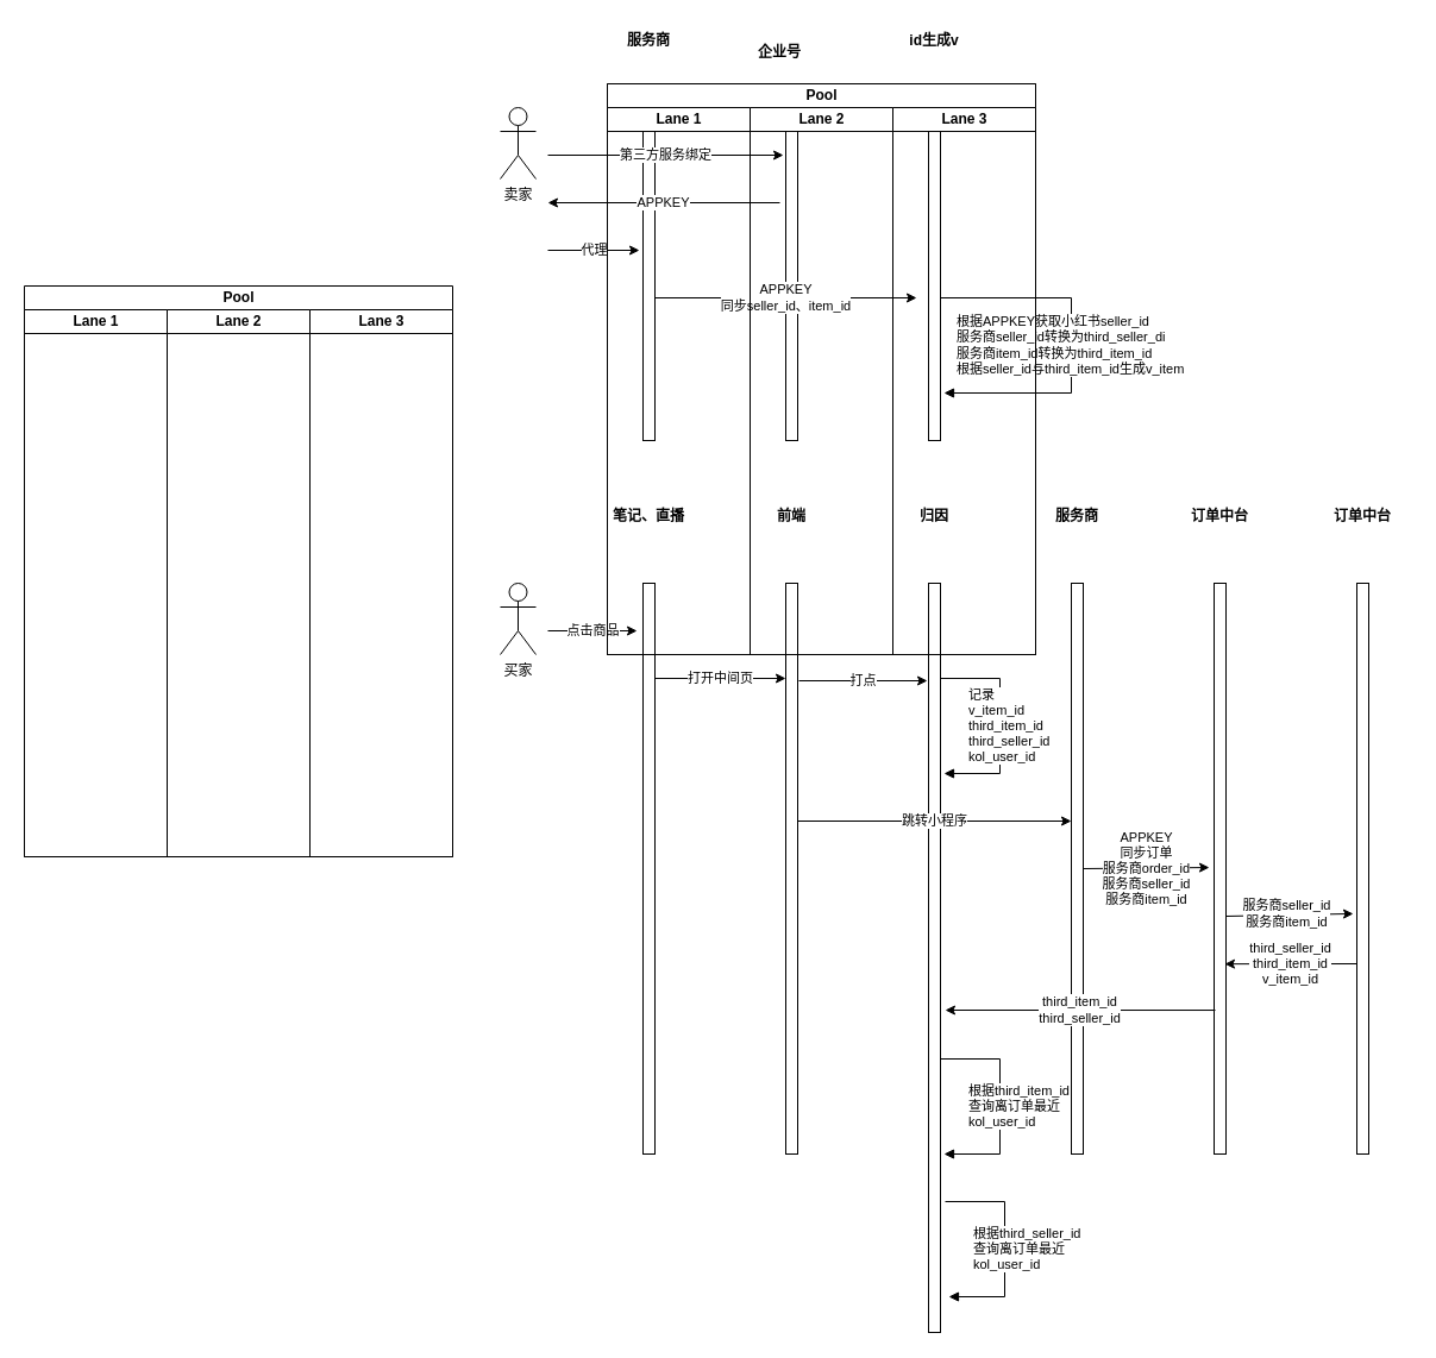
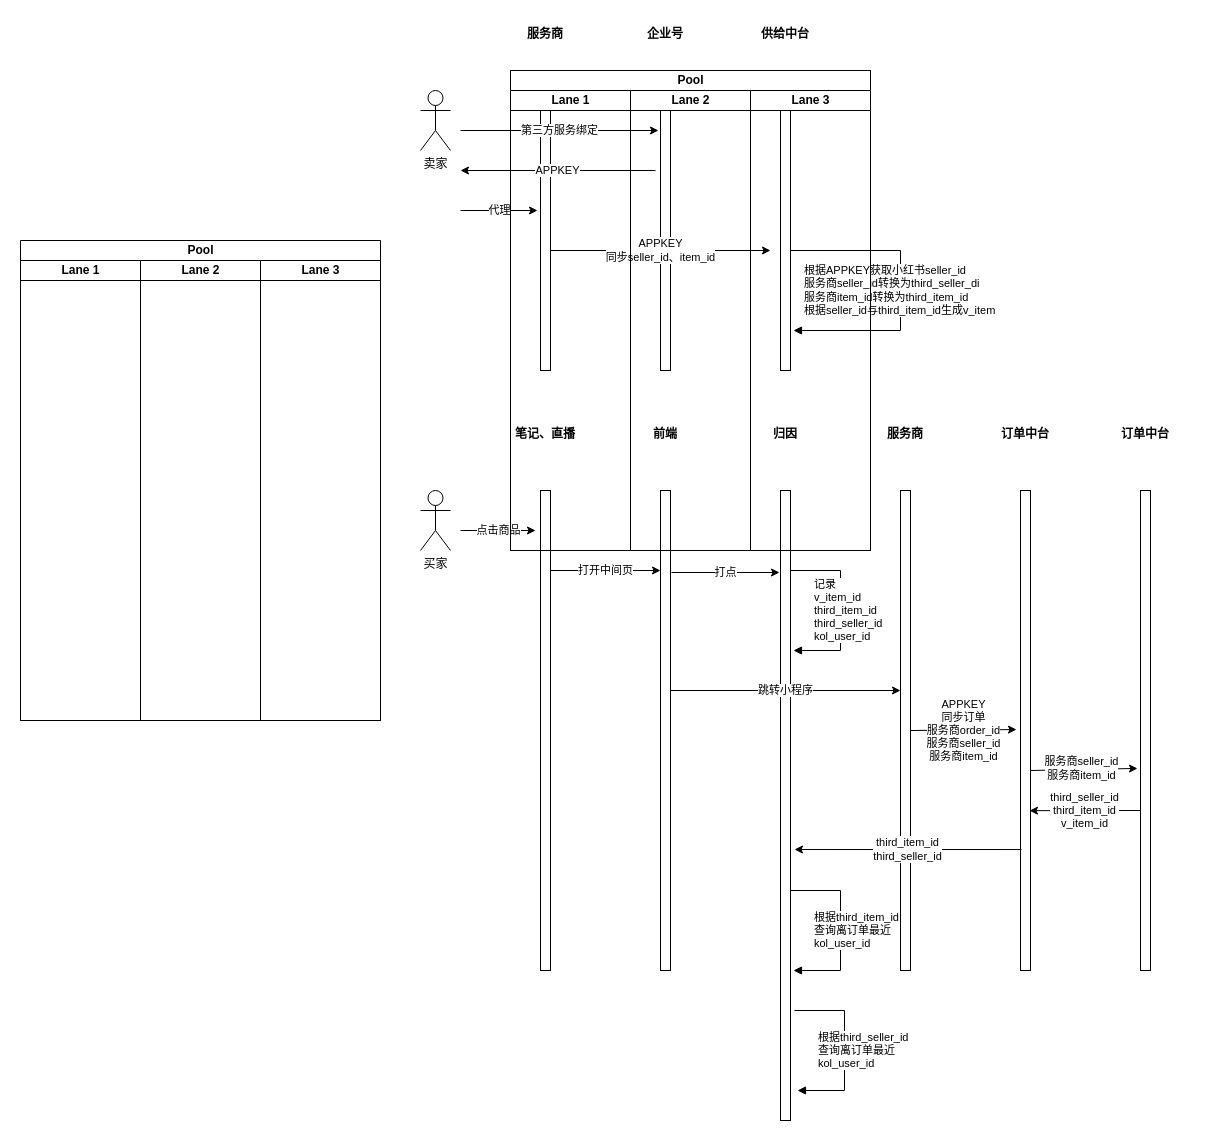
  <mxCell id="0" />
  <mxCell id="1" parent="0" />
  <mxCell id="2" value="" style="html=1;points=[];perimeter=orthogonalPerimeter;align=center;" parent="1" vertex="1"><mxGeometry x="540" y="90" width="10" height="280" as="geometry" /></mxCell>
  <mxCell id="3" value="" style="html=1;points=[];perimeter=orthogonalPerimeter;align=center;" parent="1" vertex="1"><mxGeometry x="660" y="90" width="10" height="280" as="geometry" /></mxCell>
  <mxCell id="4" value="" style="html=1;points=[];perimeter=orthogonalPerimeter;align=center;" parent="1" vertex="1"><mxGeometry x="780" y="90" width="10" height="280" as="geometry" /></mxCell>
  <mxCell id="5" value="卖家" style="shape=umlActor;verticalLabelPosition=bottom;verticalAlign=top;html=1;align=center;" parent="1" vertex="1"><mxGeometry x="420" y="90" width="30" height="60" as="geometry" /></mxCell>
  <mxCell id="6" value="服务商" style="text;align=center;fontStyle=1;verticalAlign=middle;spacingLeft=3;spacingRight=3;strokeColor=none;rotatable=0;points=[[0,0.5],[1,0.5]];portConstraint=eastwest;" parent="1" vertex="1"><mxGeometry x="505" y="20" width="80" height="26" as="geometry" /></mxCell>
- <mxCell id="7" value="企业号" style="text;align=center;fontStyle=1;verticalAlign=middle;spacingLeft=3;spacingRight=3;strokeColor=none;rotatable=0;points=[[0,0.5],[1,0.5]];portConstraint=eastwest;" parent="1" vertex="1"><mxGeometry x="615" y="30" width="80" height="26" as="geometry" /></mxCell>
- <mxCell id="8" value="id生成v" style="text;align=center;fontStyle=1;verticalAlign=middle;spacingLeft=3;spacingRight=3;strokeColor=none;rotatable=0;points=[[0,0.5],[1,0.5]];portConstraint=eastwest;" parent="1" vertex="1"><mxGeometry x="745" y="20" width="80" height="26" as="geometry" /></mxCell>
+ <mxCell id="7" value="企业号" style="text;align=center;fontStyle=1;verticalAlign=middle;spacingLeft=3;spacingRight=3;strokeColor=none;rotatable=0;points=[[0,0.5],[1,0.5]];portConstraint=eastwest;" parent="1" vertex="1"><mxGeometry x="625" y="20" width="80" height="26" as="geometry" /></mxCell>
+ <mxCell id="8" value="供给中台" style="text;align=center;fontStyle=1;verticalAlign=middle;spacingLeft=3;spacingRight=3;strokeColor=none;rotatable=0;points=[[0,0.5],[1,0.5]];portConstraint=eastwest;" parent="1" vertex="1"><mxGeometry x="745" y="20" width="80" height="26" as="geometry" /></mxCell>
  <mxCell id="9" value="第三方服务绑定" style="endArrow=classic;html=1;" parent="1" edge="1"><mxGeometry width="50" height="50" relative="1" as="geometry"><mxPoint x="460" y="130" as="sourcePoint" /><mxPoint x="658" y="130" as="targetPoint" /></mxGeometry></mxCell>
  <mxCell id="10" value="APPKEY" style="endArrow=classic;html=1;" parent="1" edge="1"><mxGeometry width="50" height="50" relative="1" as="geometry"><mxPoint x="655" y="170" as="sourcePoint" /><mxPoint x="460" y="170" as="targetPoint" /></mxGeometry></mxCell>
  <mxCell id="11" value="代理" style="endArrow=classic;html=1;" parent="1" edge="1"><mxGeometry width="50" height="50" relative="1" as="geometry"><mxPoint x="460" y="210" as="sourcePoint" /><mxPoint x="537" y="210" as="targetPoint" /></mxGeometry></mxCell>
  <mxCell id="12" value="APPKEY&lt;br&gt;同步seller_id、item_id" style="endArrow=classic;html=1;" parent="1" edge="1"><mxGeometry width="50" height="50" relative="1" as="geometry"><mxPoint x="550" y="250" as="sourcePoint" /><mxPoint x="770" y="250" as="targetPoint" /></mxGeometry></mxCell>
  <mxCell id="13" value="根据APPKEY获取小红书seller_id&lt;br&gt;服务商seller_id转换为third_seller_di&lt;br&gt;服务商item_id转换为third_item_id&lt;br&gt;根据seller_id与third_item_id生成v_item" style="edgeStyle=orthogonalEdgeStyle;html=1;align=left;spacingLeft=2;endArrow=block;rounded=0;" parent="1" edge="1"><mxGeometry x="0.953" y="-40" relative="1" as="geometry"><mxPoint x="790" y="250" as="sourcePoint" /><Array as="points"><mxPoint x="900" y="250" /><mxPoint x="900" y="330" /></Array><mxPoint x="793" y="330" as="targetPoint" /><mxPoint as="offset" /></mxGeometry></mxCell>
  <mxCell id="14" value="" style="html=1;points=[];perimeter=orthogonalPerimeter;align=center;" parent="1" vertex="1"><mxGeometry x="540" y="490" width="10" height="480" as="geometry" /></mxCell>
  <mxCell id="15" value="" style="html=1;points=[];perimeter=orthogonalPerimeter;align=center;" parent="1" vertex="1"><mxGeometry x="660" y="490" width="10" height="480" as="geometry" /></mxCell>
  <mxCell id="16" value="" style="html=1;points=[];perimeter=orthogonalPerimeter;align=center;" parent="1" vertex="1"><mxGeometry x="780" y="490" width="10" height="630" as="geometry" /></mxCell>
  <mxCell id="17" value="买家" style="shape=umlActor;verticalLabelPosition=bottom;verticalAlign=top;html=1;align=center;" parent="1" vertex="1"><mxGeometry x="420" y="490" width="30" height="60" as="geometry" /></mxCell>
  <mxCell id="18" value="笔记、直播" style="text;align=center;fontStyle=1;verticalAlign=middle;spacingLeft=3;spacingRight=3;strokeColor=none;rotatable=0;points=[[0,0.5],[1,0.5]];portConstraint=eastwest;" parent="1" vertex="1"><mxGeometry x="505" y="420" width="80" height="26" as="geometry" /></mxCell>
  <mxCell id="19" value="前端" style="text;align=center;fontStyle=1;verticalAlign=middle;spacingLeft=3;spacingRight=3;strokeColor=none;rotatable=0;points=[[0,0.5],[1,0.5]];portConstraint=eastwest;" parent="1" vertex="1"><mxGeometry x="625" y="420" width="80" height="26" as="geometry" /></mxCell>
  <mxCell id="20" value="归因" style="text;align=center;fontStyle=1;verticalAlign=middle;spacingLeft=3;spacingRight=3;strokeColor=none;rotatable=0;points=[[0,0.5],[1,0.5]];portConstraint=eastwest;" parent="1" vertex="1"><mxGeometry x="745" y="420" width="80" height="26" as="geometry" /></mxCell>
  <mxCell id="21" value="" style="html=1;points=[];perimeter=orthogonalPerimeter;align=center;" parent="1" vertex="1"><mxGeometry x="900" y="490" width="10" height="480" as="geometry" /></mxCell>
  <mxCell id="22" value="服务商" style="text;align=center;fontStyle=1;verticalAlign=middle;spacingLeft=3;spacingRight=3;strokeColor=none;rotatable=0;points=[[0,0.5],[1,0.5]];portConstraint=eastwest;" parent="1" vertex="1"><mxGeometry x="865" y="420" width="80" height="26" as="geometry" /></mxCell>
  <mxCell id="23" value="" style="html=1;points=[];perimeter=orthogonalPerimeter;align=center;" parent="1" vertex="1"><mxGeometry x="1020" y="490" width="10" height="480" as="geometry" /></mxCell>
  <mxCell id="24" value="订单中台" style="text;align=center;fontStyle=1;verticalAlign=middle;spacingLeft=3;spacingRight=3;strokeColor=none;rotatable=0;points=[[0,0.5],[1,0.5]];portConstraint=eastwest;" parent="1" vertex="1"><mxGeometry x="985" y="420" width="80" height="26" as="geometry" /></mxCell>
  <mxCell id="25" value="点击商品" style="endArrow=classic;html=1;" parent="1" edge="1"><mxGeometry width="50" height="50" relative="1" as="geometry"><mxPoint x="460" y="530" as="sourcePoint" /><mxPoint x="535" y="530" as="targetPoint" /></mxGeometry></mxCell>
  <mxCell id="26" value="打开中间页" style="endArrow=classic;html=1;" parent="1" edge="1"><mxGeometry width="50" height="50" relative="1" as="geometry"><mxPoint x="550" y="570" as="sourcePoint" /><mxPoint x="660" y="570" as="targetPoint" /></mxGeometry></mxCell>
  <mxCell id="27" value="打点" style="endArrow=classic;html=1;" parent="1" edge="1"><mxGeometry width="50" height="50" relative="1" as="geometry"><mxPoint x="671" y="572" as="sourcePoint" /><mxPoint x="779" y="572" as="targetPoint" /></mxGeometry></mxCell>
  <mxCell id="28" value="跳转小程序" style="endArrow=classic;html=1;" parent="1" edge="1"><mxGeometry width="50" height="50" relative="1" as="geometry"><mxPoint x="670" y="690" as="sourcePoint" /><mxPoint x="900" y="690" as="targetPoint" /></mxGeometry></mxCell>
  <mxCell id="29" value="记录&lt;br&gt;v_item_id&lt;br&gt;third_item_id&lt;br&gt;third_seller_id&lt;br&gt;kol_user_id" style="edgeStyle=orthogonalEdgeStyle;html=1;align=left;spacingLeft=2;endArrow=block;rounded=0;" parent="1" edge="1"><mxGeometry x="0.017" y="-30" relative="1" as="geometry"><mxPoint x="790" y="570" as="sourcePoint" /><Array as="points"><mxPoint x="840" y="570" /><mxPoint x="840" y="650" /><mxPoint x="793" y="650" /></Array><mxPoint x="793" y="650" as="targetPoint" /><mxPoint as="offset" /></mxGeometry></mxCell>
  <mxCell id="30" value="APPKEY&lt;br&gt;同步订单&lt;br&gt;服务商order_id&lt;br&gt;服务商seller_id&lt;br&gt;服务商item_id" style="endArrow=classic;html=1;entryX=-0.4;entryY=0.498;entryDx=0;entryDy=0;entryPerimeter=0;" parent="1" target="23" edge="1"><mxGeometry width="50" height="50" relative="1" as="geometry"><mxPoint x="910" y="730" as="sourcePoint" /><mxPoint x="960" y="680" as="targetPoint" /></mxGeometry></mxCell>
  <mxCell id="31" value="" style="html=1;points=[];perimeter=orthogonalPerimeter;align=center;" parent="1" vertex="1"><mxGeometry x="1140" y="490" width="10" height="480" as="geometry" /></mxCell>
  <mxCell id="32" value="订单中台" style="text;align=center;fontStyle=1;verticalAlign=middle;spacingLeft=3;spacingRight=3;strokeColor=none;rotatable=0;points=[[0,0.5],[1,0.5]];portConstraint=eastwest;" parent="1" vertex="1"><mxGeometry x="1105" y="420" width="80" height="26" as="geometry" /></mxCell>
  <mxCell id="33" value="" style="endArrow=classic;html=1;entryX=-0.3;entryY=0.579;entryDx=0;entryDy=0;entryPerimeter=0;" parent="1" target="31" edge="1"><mxGeometry width="50" height="50" relative="1" as="geometry"><mxPoint x="1030" y="770" as="sourcePoint" /><mxPoint x="1080" y="720" as="targetPoint" /></mxGeometry></mxCell>
  <mxCell id="34" value="服务商seller_id&lt;br&gt;服务商item_id" style="edgeLabel;html=1;align=center;verticalAlign=middle;resizable=0;points=[];" parent="33" vertex="1" connectable="0"><mxGeometry x="-0.046" y="2" relative="1" as="geometry"><mxPoint as="offset" /></mxGeometry></mxCell>
  <mxCell id="35" value="third_seller_id&lt;br&gt;third_item_id&lt;br&gt;v_item_id" style="endArrow=classic;html=1;entryX=0.9;entryY=0.667;entryDx=0;entryDy=0;entryPerimeter=0;" parent="1" target="23" edge="1"><mxGeometry width="50" height="50" relative="1" as="geometry"><mxPoint x="1140" y="810" as="sourcePoint" /><mxPoint x="1190" y="760" as="targetPoint" /></mxGeometry></mxCell>
  <mxCell id="36" value="third_item_id&lt;br&gt;third_seller_id" style="endArrow=classic;html=1;exitX=0.1;exitY=0.748;exitDx=0;exitDy=0;exitPerimeter=0;" parent="1" source="23" edge="1"><mxGeometry width="50" height="50" relative="1" as="geometry"><mxPoint x="1010" y="849" as="sourcePoint" /><mxPoint x="794" y="849" as="targetPoint" /></mxGeometry></mxCell>
  <mxCell id="37" value="根据third_item_id&lt;br&gt;查询离订单最近&lt;br&gt;kol_user_id" style="edgeStyle=orthogonalEdgeStyle;html=1;align=left;spacingLeft=2;endArrow=block;rounded=0;" parent="1" edge="1"><mxGeometry x="0.017" y="-30" relative="1" as="geometry"><mxPoint x="790" y="890" as="sourcePoint" /><Array as="points"><mxPoint x="840" y="890" /><mxPoint x="840" y="970" /><mxPoint x="793" y="970" /></Array><mxPoint x="793" y="970" as="targetPoint" /><mxPoint as="offset" /></mxGeometry></mxCell>
  <mxCell id="38" value="根据third_seller_id&lt;br&gt;查询离订单最近&lt;br&gt;kol_user_id" style="edgeStyle=orthogonalEdgeStyle;html=1;align=left;spacingLeft=2;endArrow=block;rounded=0;" parent="1" edge="1"><mxGeometry x="0.017" y="-30" relative="1" as="geometry"><mxPoint x="794" y="1010" as="sourcePoint" /><Array as="points"><mxPoint x="844" y="1010" /><mxPoint x="844" y="1090" /><mxPoint x="797" y="1090" /></Array><mxPoint x="797" y="1090" as="targetPoint" /><mxPoint as="offset" /></mxGeometry></mxCell>
  <mxCell id="39" value="Pool" style="swimlane;html=1;childLayout=stackLayout;resizeParent=1;resizeParentMax=0;startSize=20;" parent="1" vertex="1"><mxGeometry x="510" y="70" width="360" height="480" as="geometry" /></mxCell>
  <mxCell id="40" value="Lane 1" style="swimlane;html=1;startSize=20;" parent="39" vertex="1"><mxGeometry y="20" width="120" height="460" as="geometry" /></mxCell>
  <mxCell id="41" value="Lane 2" style="swimlane;html=1;startSize=20;" parent="39" vertex="1"><mxGeometry x="120" y="20" width="120" height="460" as="geometry" /></mxCell>
  <mxCell id="42" value="Lane 3" style="swimlane;html=1;startSize=20;" parent="39" vertex="1"><mxGeometry x="240" y="20" width="120" height="460" as="geometry" /></mxCell>
  <mxCell id="43" value="Pool" style="swimlane;html=1;childLayout=stackLayout;resizeParent=1;resizeParentMax=0;startSize=20;" parent="1" vertex="1"><mxGeometry x="510" y="70" width="360" height="480" as="geometry" /></mxCell>
  <mxCell id="44" value="Lane 1" style="swimlane;html=1;startSize=20;" parent="43" vertex="1"><mxGeometry y="20" width="120" height="460" as="geometry" /></mxCell>
  <mxCell id="45" value="Lane 2" style="swimlane;html=1;startSize=20;" parent="43" vertex="1"><mxGeometry x="120" y="20" width="120" height="460" as="geometry" /></mxCell>
  <mxCell id="46" value="Lane 3" style="swimlane;html=1;startSize=20;" parent="43" vertex="1"><mxGeometry x="240" y="20" width="120" height="460" as="geometry" /></mxCell>
  <mxCell id="47" value="Pool" style="swimlane;html=1;childLayout=stackLayout;resizeParent=1;resizeParentMax=0;startSize=20;" parent="1" vertex="1"><mxGeometry x="510" y="70" width="360" height="480" as="geometry" /></mxCell>
  <mxCell id="48" value="Lane 1" style="swimlane;html=1;startSize=20;" parent="47" vertex="1"><mxGeometry y="20" width="120" height="460" as="geometry" /></mxCell>
  <mxCell id="49" value="Lane 2" style="swimlane;html=1;startSize=20;" parent="47" vertex="1"><mxGeometry x="120" y="20" width="120" height="460" as="geometry" /></mxCell>
  <mxCell id="50" value="Lane 3" style="swimlane;html=1;startSize=20;" parent="47" vertex="1"><mxGeometry x="240" y="20" width="120" height="460" as="geometry" /></mxCell>
  <mxCell id="51" value="Pool" style="swimlane;html=1;childLayout=stackLayout;resizeParent=1;resizeParentMax=0;startSize=20;" parent="1" vertex="1"><mxGeometry x="510" y="70" width="360" height="480" as="geometry" /></mxCell>
  <mxCell id="52" value="Lane 1" style="swimlane;html=1;startSize=20;" parent="51" vertex="1"><mxGeometry y="20" width="120" height="460" as="geometry" /></mxCell>
  <mxCell id="53" value="Lane 2" style="swimlane;html=1;startSize=20;" parent="51" vertex="1"><mxGeometry x="120" y="20" width="120" height="460" as="geometry" /></mxCell>
  <mxCell id="54" value="Lane 3" style="swimlane;html=1;startSize=20;" parent="51" vertex="1"><mxGeometry x="240" y="20" width="120" height="460" as="geometry" /></mxCell>
  <mxCell id="55" value="Pool" style="swimlane;html=1;childLayout=stackLayout;resizeParent=1;resizeParentMax=0;startSize=20;" parent="1" vertex="1"><mxGeometry x="20" y="240" width="360" height="480" as="geometry" /></mxCell>
  <mxCell id="56" value="Lane 1" style="swimlane;html=1;startSize=20;" parent="55" vertex="1"><mxGeometry y="20" width="120" height="460" as="geometry" /></mxCell>
  <mxCell id="57" value="Lane 2" style="swimlane;html=1;startSize=20;" parent="55" vertex="1"><mxGeometry x="120" y="20" width="120" height="460" as="geometry" /></mxCell>
  <mxCell id="58" value="Lane 3" style="swimlane;html=1;startSize=20;" parent="55" vertex="1"><mxGeometry x="240" y="20" width="120" height="460" as="geometry" /></mxCell>
